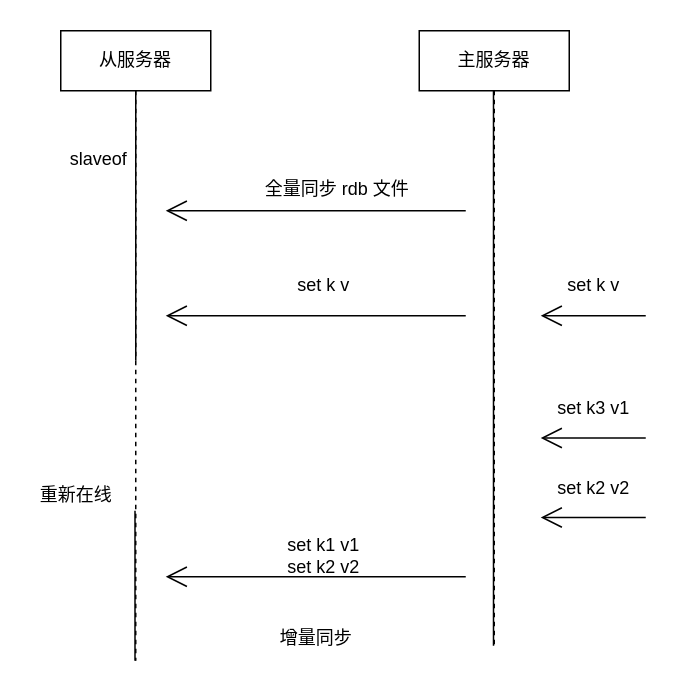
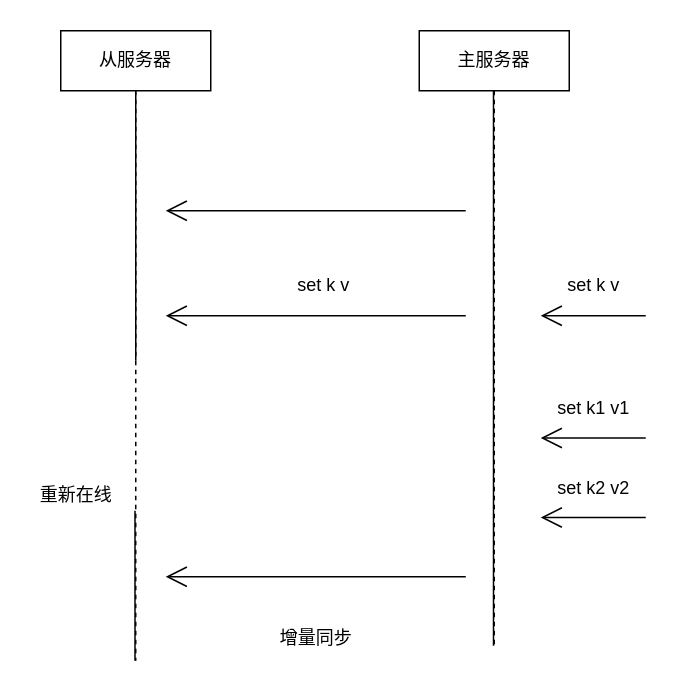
  <mxCell id="0" />
  <mxCell id="1" parent="0" />
  <mxCell id="2" value="从服务器" style="shape=umlLifeline;perimeter=lifelinePerimeter;whiteSpace=wrap;html=1;container=1;collapsible=0;recursiveResize=0;outlineConnect=0;" vertex="1" parent="1"><mxGeometry x="40" y="20" width="100" height="420" as="geometry" /></mxCell>
  <mxCell id="3" value="" style="endArrow=none;html=1;" edge="1" parent="2"><mxGeometry width="50" height="50" relative="1" as="geometry"><mxPoint x="50" y="220" as="sourcePoint" /><mxPoint x="50" y="40" as="targetPoint" /></mxGeometry></mxCell>
  <mxCell id="4" value="主服务器" style="shape=umlLifeline;perimeter=lifelinePerimeter;whiteSpace=wrap;html=1;container=1;collapsible=0;recursiveResize=0;outlineConnect=0;" vertex="1" parent="1"><mxGeometry x="279" y="20" width="100" height="410" as="geometry" /></mxCell>
  <mxCell id="5" value="" style="endArrow=none;html=1;" edge="1" parent="4"><mxGeometry width="50" height="50" relative="1" as="geometry"><mxPoint x="49.5" y="410" as="sourcePoint" /><mxPoint x="49.5" y="40" as="targetPoint" /></mxGeometry></mxCell>
  <mxCell id="6" value="" style="endArrow=open;endFill=1;endSize=12;html=1;" edge="1" parent="1"><mxGeometry width="160" relative="1" as="geometry"><mxPoint x="310" y="140" as="sourcePoint" /><mxPoint x="110" y="140" as="targetPoint" /></mxGeometry></mxCell>
  <mxCell id="7" value="" style="endArrow=open;endFill=1;endSize=12;html=1;" edge="1" parent="1"><mxGeometry width="160" relative="1" as="geometry"><mxPoint x="310" y="210" as="sourcePoint" /><mxPoint x="110" y="210" as="targetPoint" /></mxGeometry></mxCell>
  <mxCell id="8" value="" style="endArrow=open;endFill=1;endSize=12;html=1;" edge="1" parent="1"><mxGeometry width="160" relative="1" as="geometry"><mxPoint x="430" y="210" as="sourcePoint" /><mxPoint x="360" y="210" as="targetPoint" /></mxGeometry></mxCell>
- <mxCell id="9" value="全量同步 rdb 文件" style="text;html=1;align=center;verticalAlign=middle;resizable=0;points=[];autosize=1;" vertex="1" parent="1"><mxGeometry x="169" y="116" width="110" height="20" as="geometry" /></mxCell>
- <mxCell id="10" value="slaveof" style="text;html=1;align=center;verticalAlign=middle;resizable=0;points=[];autosize=1;" vertex="1" parent="1"><mxGeometry x="40" y="96" width="50" height="20" as="geometry" /></mxCell>
  <mxCell id="11" value="set k v" style="text;html=1;align=center;verticalAlign=middle;resizable=0;points=[];autosize=1;" vertex="1" parent="1"><mxGeometry x="370" y="180" width="50" height="20" as="geometry" /></mxCell>
  <mxCell id="12" value="set k v" style="text;html=1;align=center;verticalAlign=middle;resizable=0;points=[];autosize=1;" vertex="1" parent="1"><mxGeometry x="190" y="180" width="50" height="20" as="geometry" /></mxCell>
  <mxCell id="13" value="重新在线" style="text;html=1;align=center;verticalAlign=middle;resizable=0;points=[];autosize=1;" vertex="1" parent="1"><mxGeometry x="20" y="320" width="60" height="20" as="geometry" /></mxCell>
  <mxCell id="14" value="" style="endArrow=open;endFill=1;endSize=12;html=1;" edge="1" parent="1"><mxGeometry width="160" relative="1" as="geometry"><mxPoint x="430" y="291.5" as="sourcePoint" /><mxPoint x="360" y="291.5" as="targetPoint" /></mxGeometry></mxCell>
- <mxCell id="15" value="set k3 v1" style="text;html=1;align=center;verticalAlign=middle;resizable=0;points=[];autosize=1;" vertex="1" parent="1"><mxGeometry x="365" y="261.5" width="60" height="20" as="geometry" /></mxCell>
+ <mxCell id="15" value="set k1 v1" style="text;html=1;align=center;verticalAlign=middle;resizable=0;points=[];autosize=1;" vertex="1" parent="1"><mxGeometry x="365" y="261.5" width="60" height="20" as="geometry" /></mxCell>
  <mxCell id="16" value="" style="endArrow=open;endFill=1;endSize=12;html=1;" edge="1" parent="1"><mxGeometry width="160" relative="1" as="geometry"><mxPoint x="430" y="344.5" as="sourcePoint" /><mxPoint x="360" y="344.5" as="targetPoint" /></mxGeometry></mxCell>
  <mxCell id="17" value="set k2 v2" style="text;html=1;align=center;verticalAlign=middle;resizable=0;points=[];autosize=1;" vertex="1" parent="1"><mxGeometry x="365" y="314.5" width="60" height="20" as="geometry" /></mxCell>
  <mxCell id="18" value="" style="endArrow=open;endFill=1;endSize=12;html=1;" edge="1" parent="1"><mxGeometry width="160" relative="1" as="geometry"><mxPoint x="310" y="384" as="sourcePoint" /><mxPoint x="110" y="384" as="targetPoint" /></mxGeometry></mxCell>
- <mxCell id="19" value="set k1 v1&lt;br&gt;set k2 v2" style="text;html=1;align=center;verticalAlign=middle;resizable=0;points=[];autosize=1;" vertex="1" parent="1"><mxGeometry x="185" y="355" width="60" height="30" as="geometry" /></mxCell>
  <mxCell id="20" value="" style="endArrow=none;html=1;exitX=0.495;exitY=1;exitDx=0;exitDy=0;exitPerimeter=0;" edge="1" parent="1" source="2"><mxGeometry width="50" height="50" relative="1" as="geometry"><mxPoint x="90" y="430" as="sourcePoint" /><mxPoint x="89.5" y="340" as="targetPoint" /></mxGeometry></mxCell>
  <mxCell id="21" value="增量同步" style="text;html=1;align=center;verticalAlign=middle;resizable=0;points=[];autosize=1;" vertex="1" parent="1"><mxGeometry x="180" y="415" width="60" height="20" as="geometry" /></mxCell>
